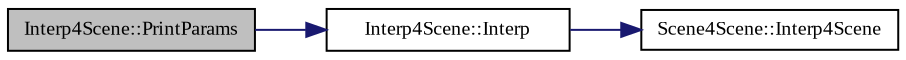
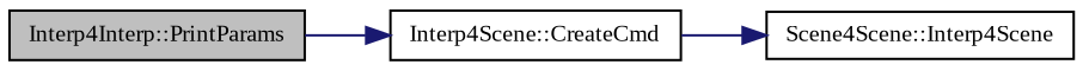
  digraph {
    fontname="Liberation Serif"
    rankdir=LR
    node [color=black fillcolor=white fontname="Liberation Serif" fontsize=10 shape=record style=filled]
    edge [color=midnightblue fontname="Liberation Serif" fontsize=10 labelfontname=FreeSans labelfontsize=10 style=solid]
-   n1 [fillcolor=grey75 fontcolor=black height=0.2 label="Interp4Scene::PrintParams" width=0.4]
-   n2 [height=0.2 label="Interp4Scene::Interp" width=0.4]
+   n1 [fillcolor=grey75 fontcolor=black height=0.2 label="Interp4Interp::PrintParams" width=0.4]
+   n2 [height=0.2 label="Interp4Scene::CreateCmd" width=0.4]
    n3 [height=0.2 label="Scene4Scene::Interp4Scene" width=0.4]
    n1 -> n2
    n2 -> n3
  }
